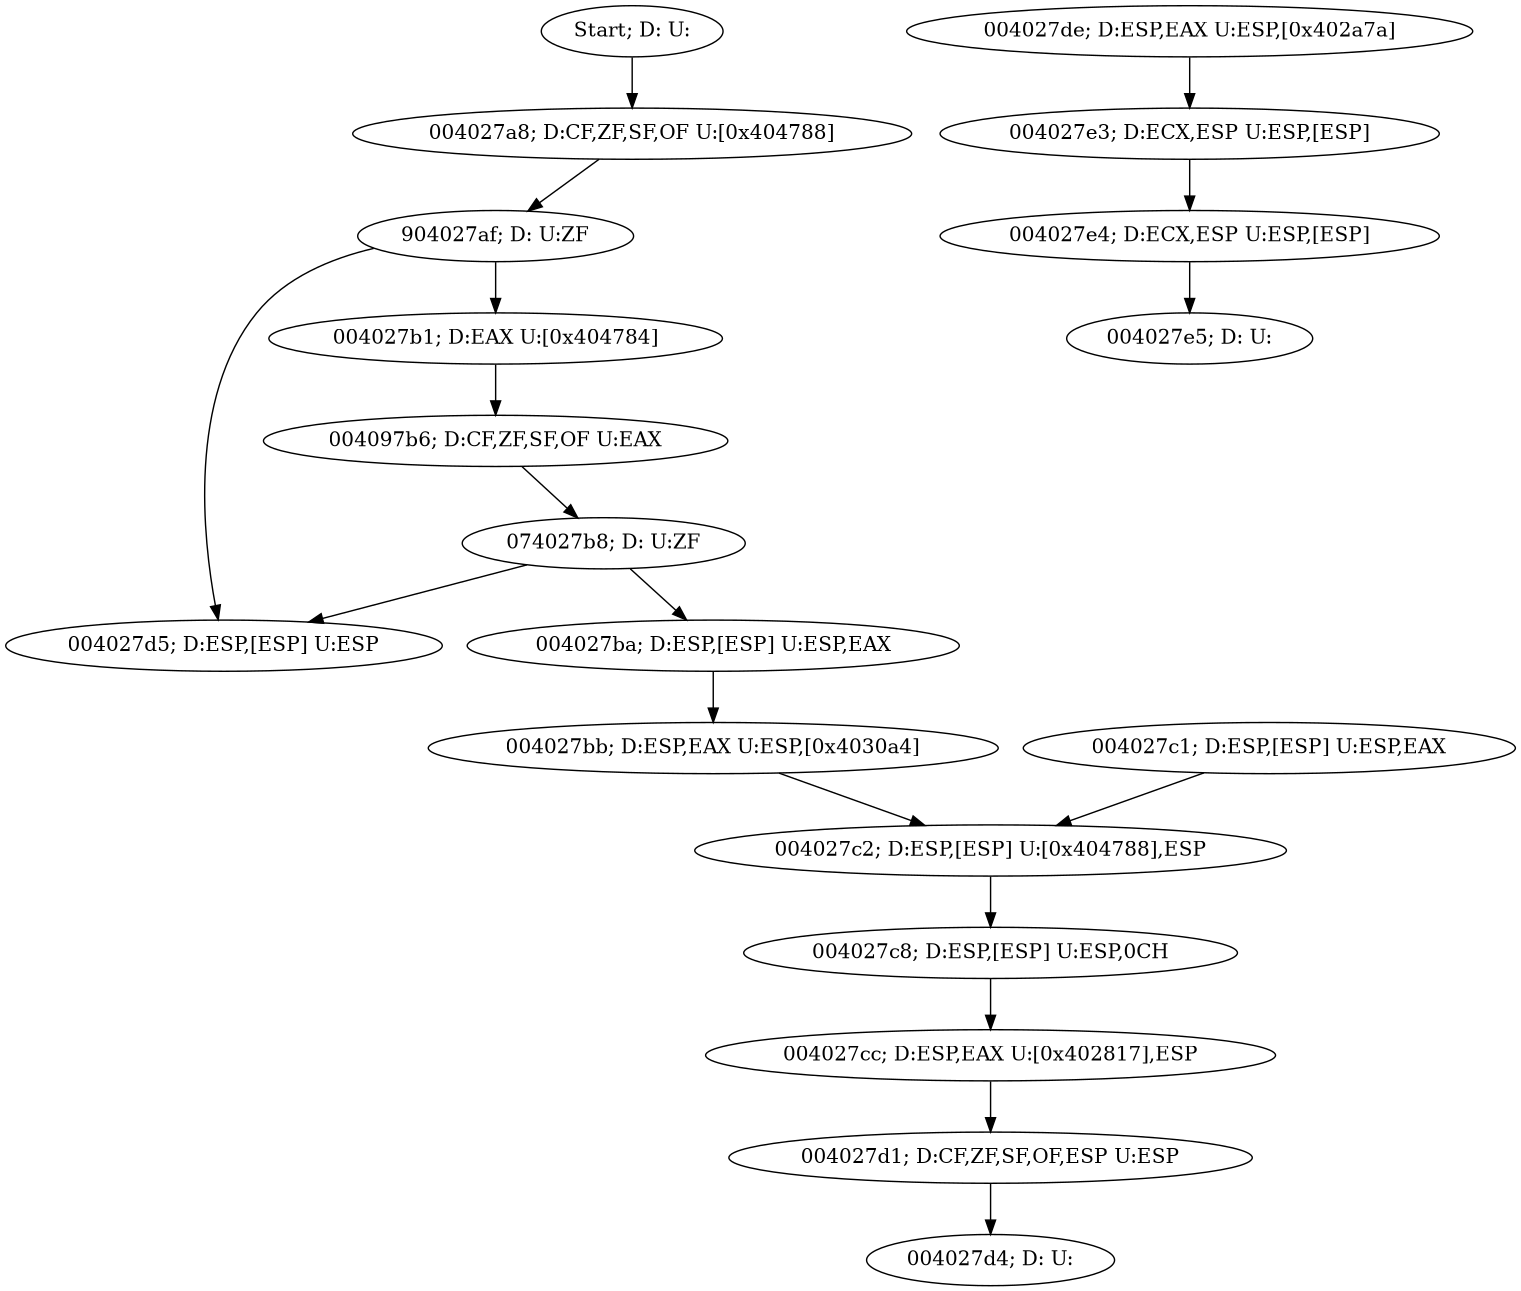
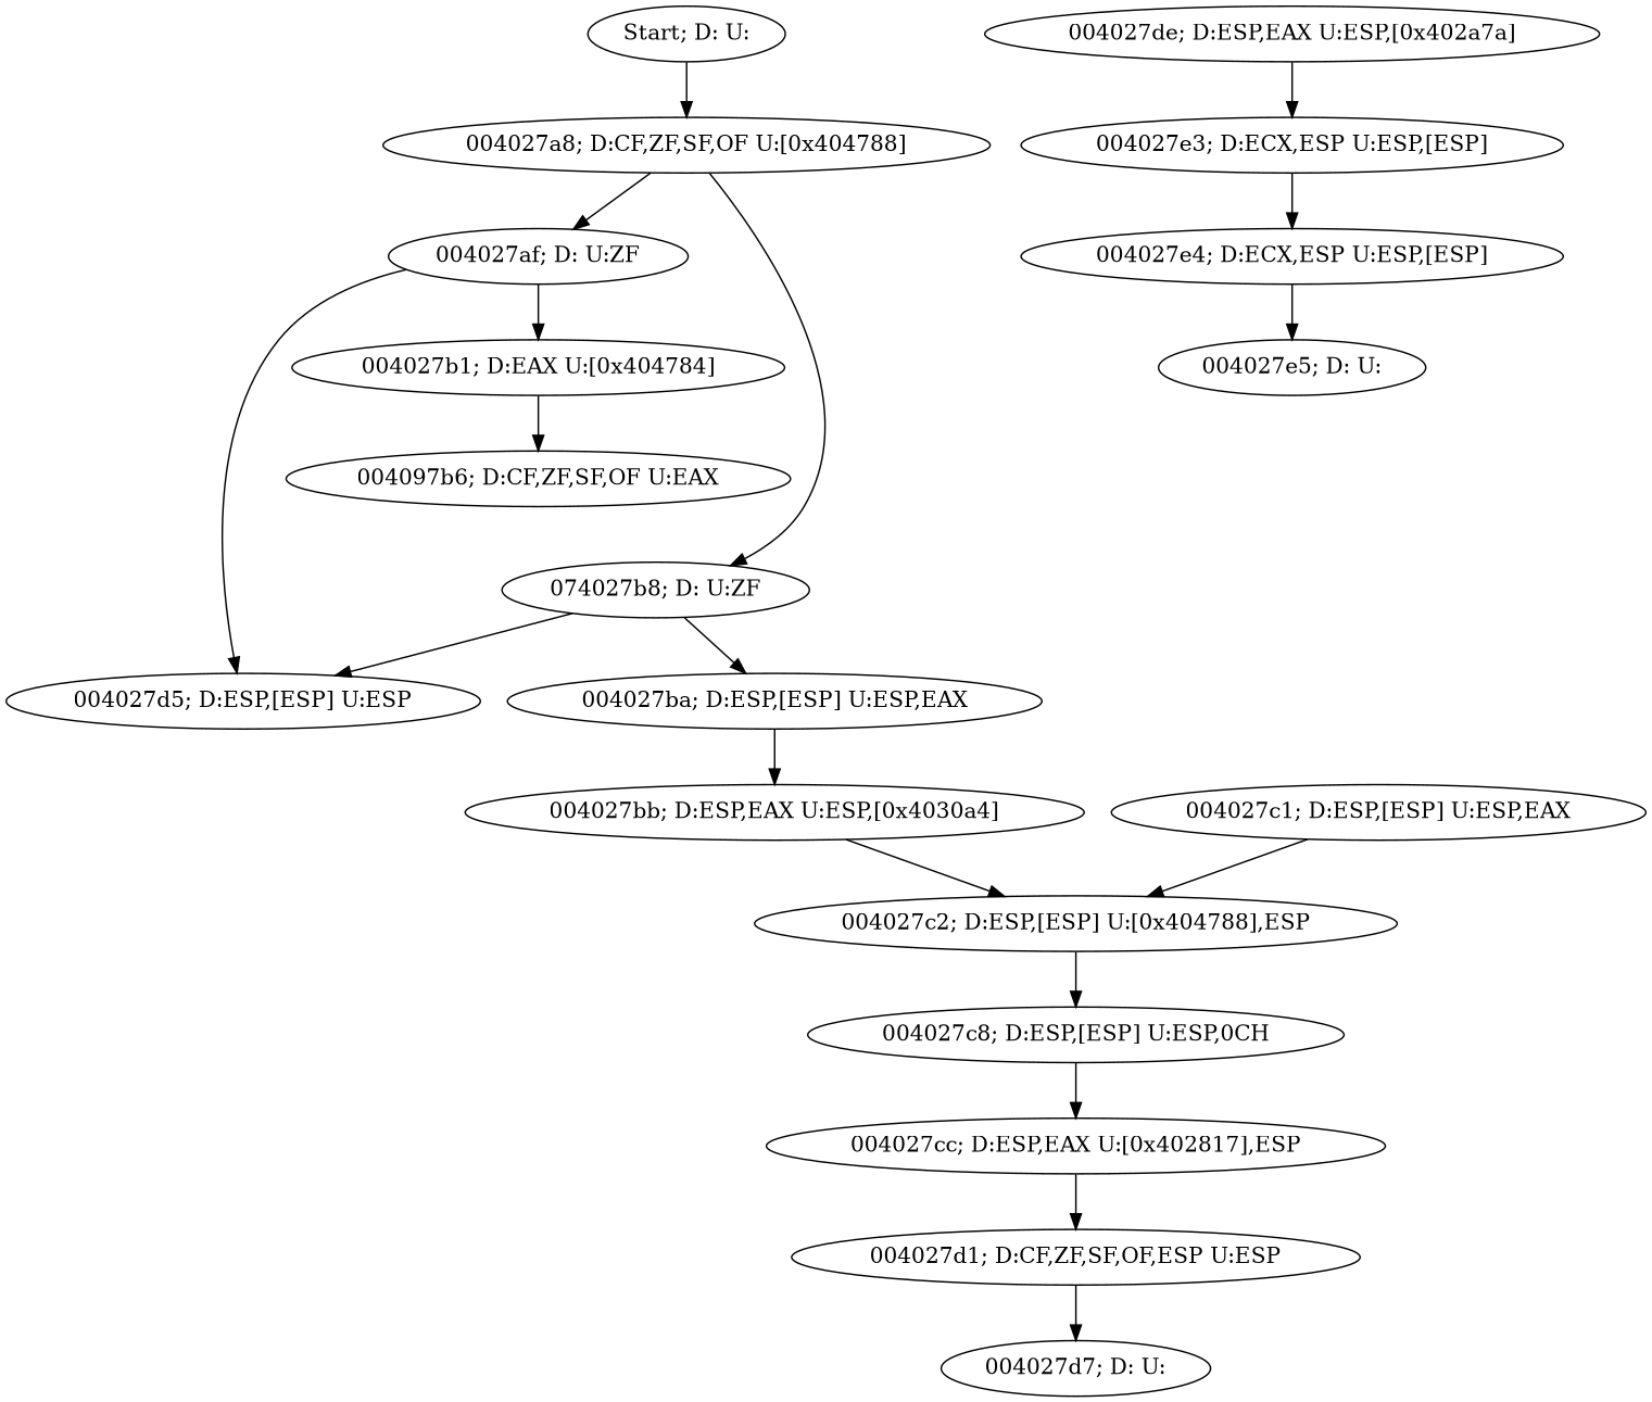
  digraph {
    n1 [label="Start; D: U:"]
    n2 [label="004027a8; D:CF,ZF,SF,OF U:[0x404788]"]
-   n3 [label="904027af; D: U:ZF"]
+   n3 [label="004027af; D: U:ZF"]
    n4 [label="004027b1; D:EAX U:[0x404784]"]
    n5 [label="004027d5; D:ESP,[ESP] U:ESP"]
    n6 [label="004097b6; D:CF,ZF,SF,OF U:EAX"]
    n7 [label="074027b8; D: U:ZF"]
    n8 [label="004027ba; D:ESP,[ESP] U:ESP,EAX"]
    n9 [label="004027bb; D:ESP,EAX U:ESP,[0x4030a4]"]
    n10 [label="004027c2; D:ESP,[ESP] U:[0x404788],ESP"]
    n11 [label="004027c1; D:ESP,[ESP] U:ESP,EAX"]
    n12 [label="004027c8; D:ESP,[ESP] U:ESP,0CH"]
    n13 [label="004027cc; D:ESP,EAX U:[0x402817],ESP"]
    n14 [label="004027d1; D:CF,ZF,SF,OF,ESP U:ESP"]
-   n15 [label="004027d4; D: U:"]
+   n15 [label="004027d7; D: U:"]
    n16 [label="004027de; D:ESP,EAX U:ESP,[0x402a7a]"]
    n17 [label="004027e3; D:ECX,ESP U:ESP,[ESP]"]
    n18 [label="004027e4; D:ECX,ESP U:ESP,[ESP]"]
    n19 [label="004027e5; D: U:"]
    n1 -> n2
    n2 -> n3
    n3 -> n4
    n3 -> n5
    n4 -> n6
-   n6 -> n7
+   n2 -> n7
    n7 -> n5
    n7 -> n8
    n8 -> n9
    n9 -> n10
    n10 -> n12
    n11 -> n10
    n12 -> n13
    n13 -> n14
    n14 -> n15
    n16 -> n17
    n17 -> n18
    n18 -> n19
  }
